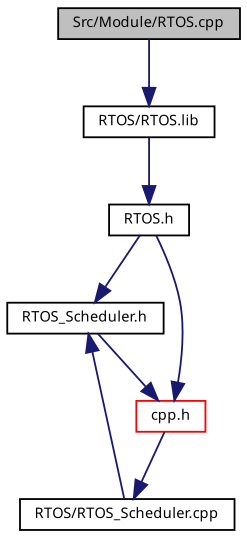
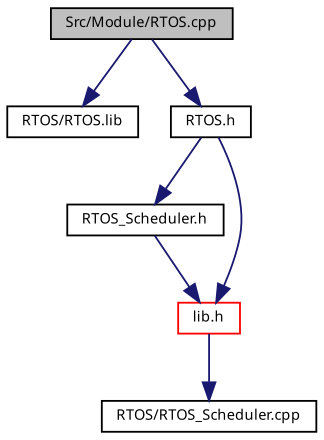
  digraph {
    node [color=black fillcolor=white fontname=Sans fontsize=8 shape=record style=filled]
    edge [color=midnightblue fontname=Sans fontsize=8 labelfontname=Sans labelfontsize=8 style=solid]
    n1 [fillcolor=grey75 fontcolor=black height=0.2 label="Src/Module/RTOS.cpp" width=0.4]
    n2 [height=0.2 label="RTOS/RTOS.lib" width=0.4]
    n3 [height=0.2 label="RTOS.h" width=0.4]
    n4 [height=0.2 label="RTOS/RTOS_Scheduler.cpp" width=0.4]
    n5 [height=0.2 label="RTOS_Scheduler.h" width=0.4]
-   n6 [color=red height=0.2 label="cpp.h" width=0.4]
+   n6 [color=red height=0.2 label="lib.h" width=0.4]
    n1 -> n2
-   n2 -> n3
+   n1 -> n3
    n3 -> n5
    n3 -> n6
-   n4 -> n5
    n5 -> n6
    n6 -> n4
  }
